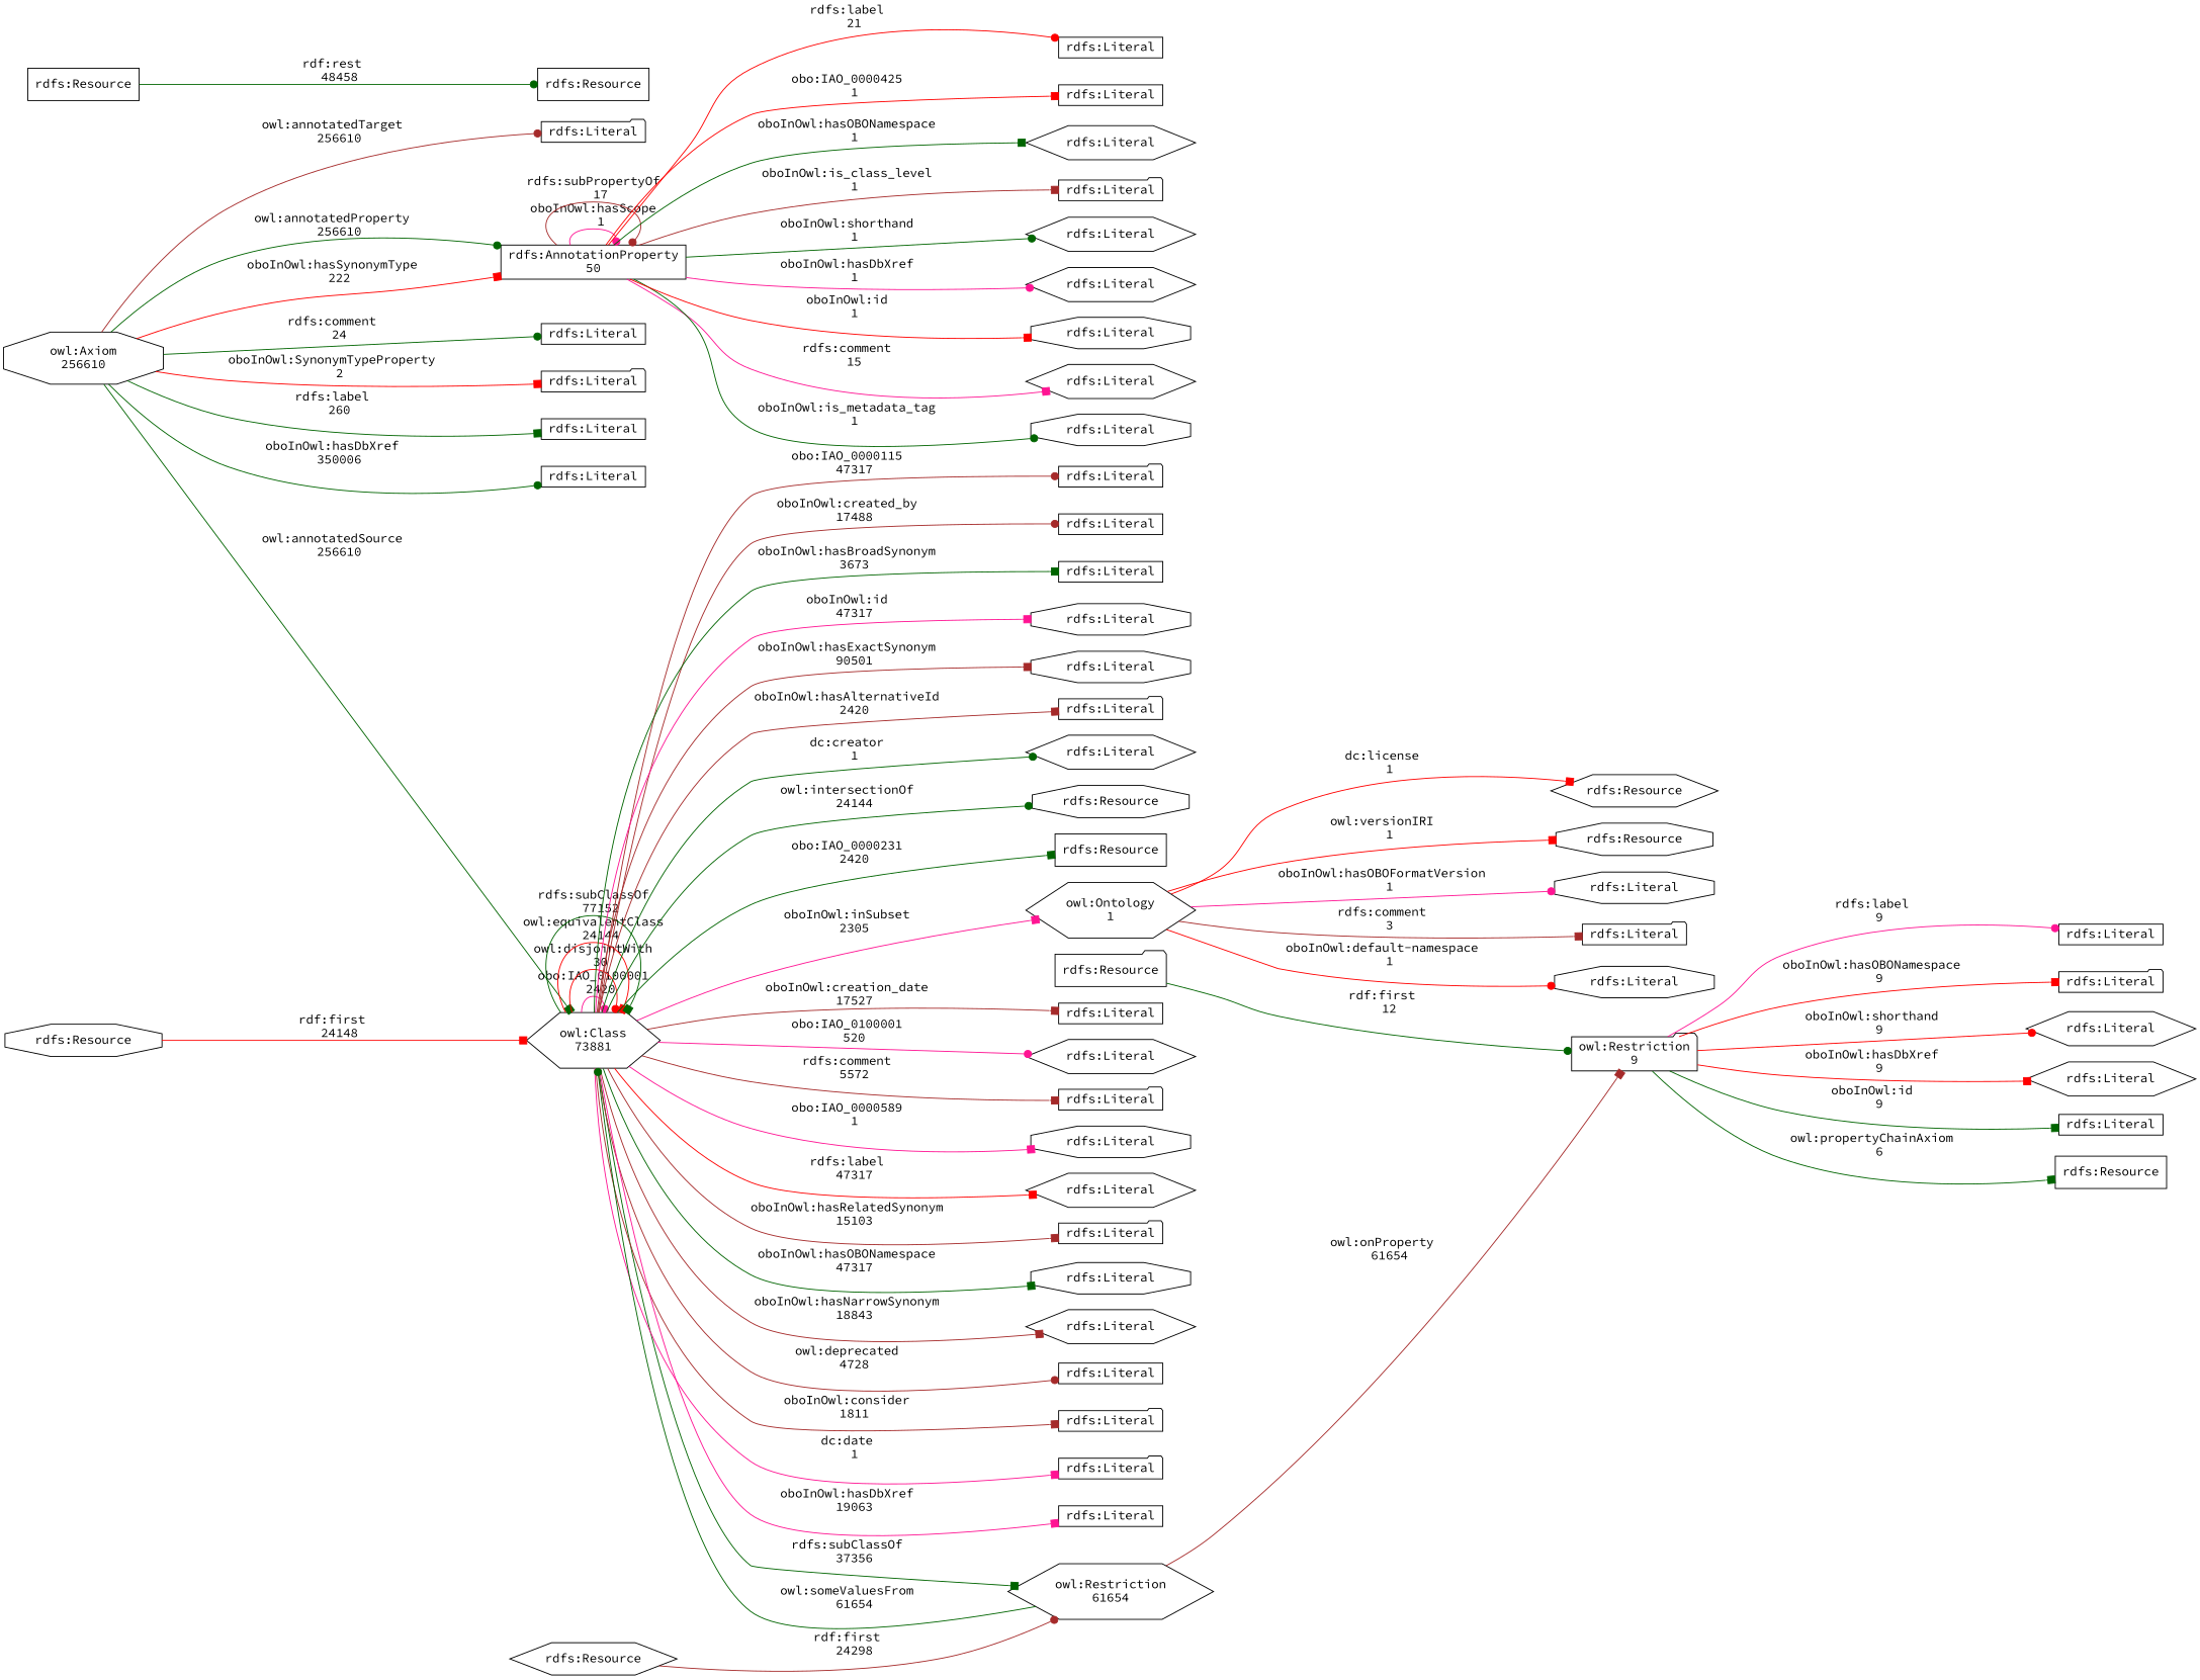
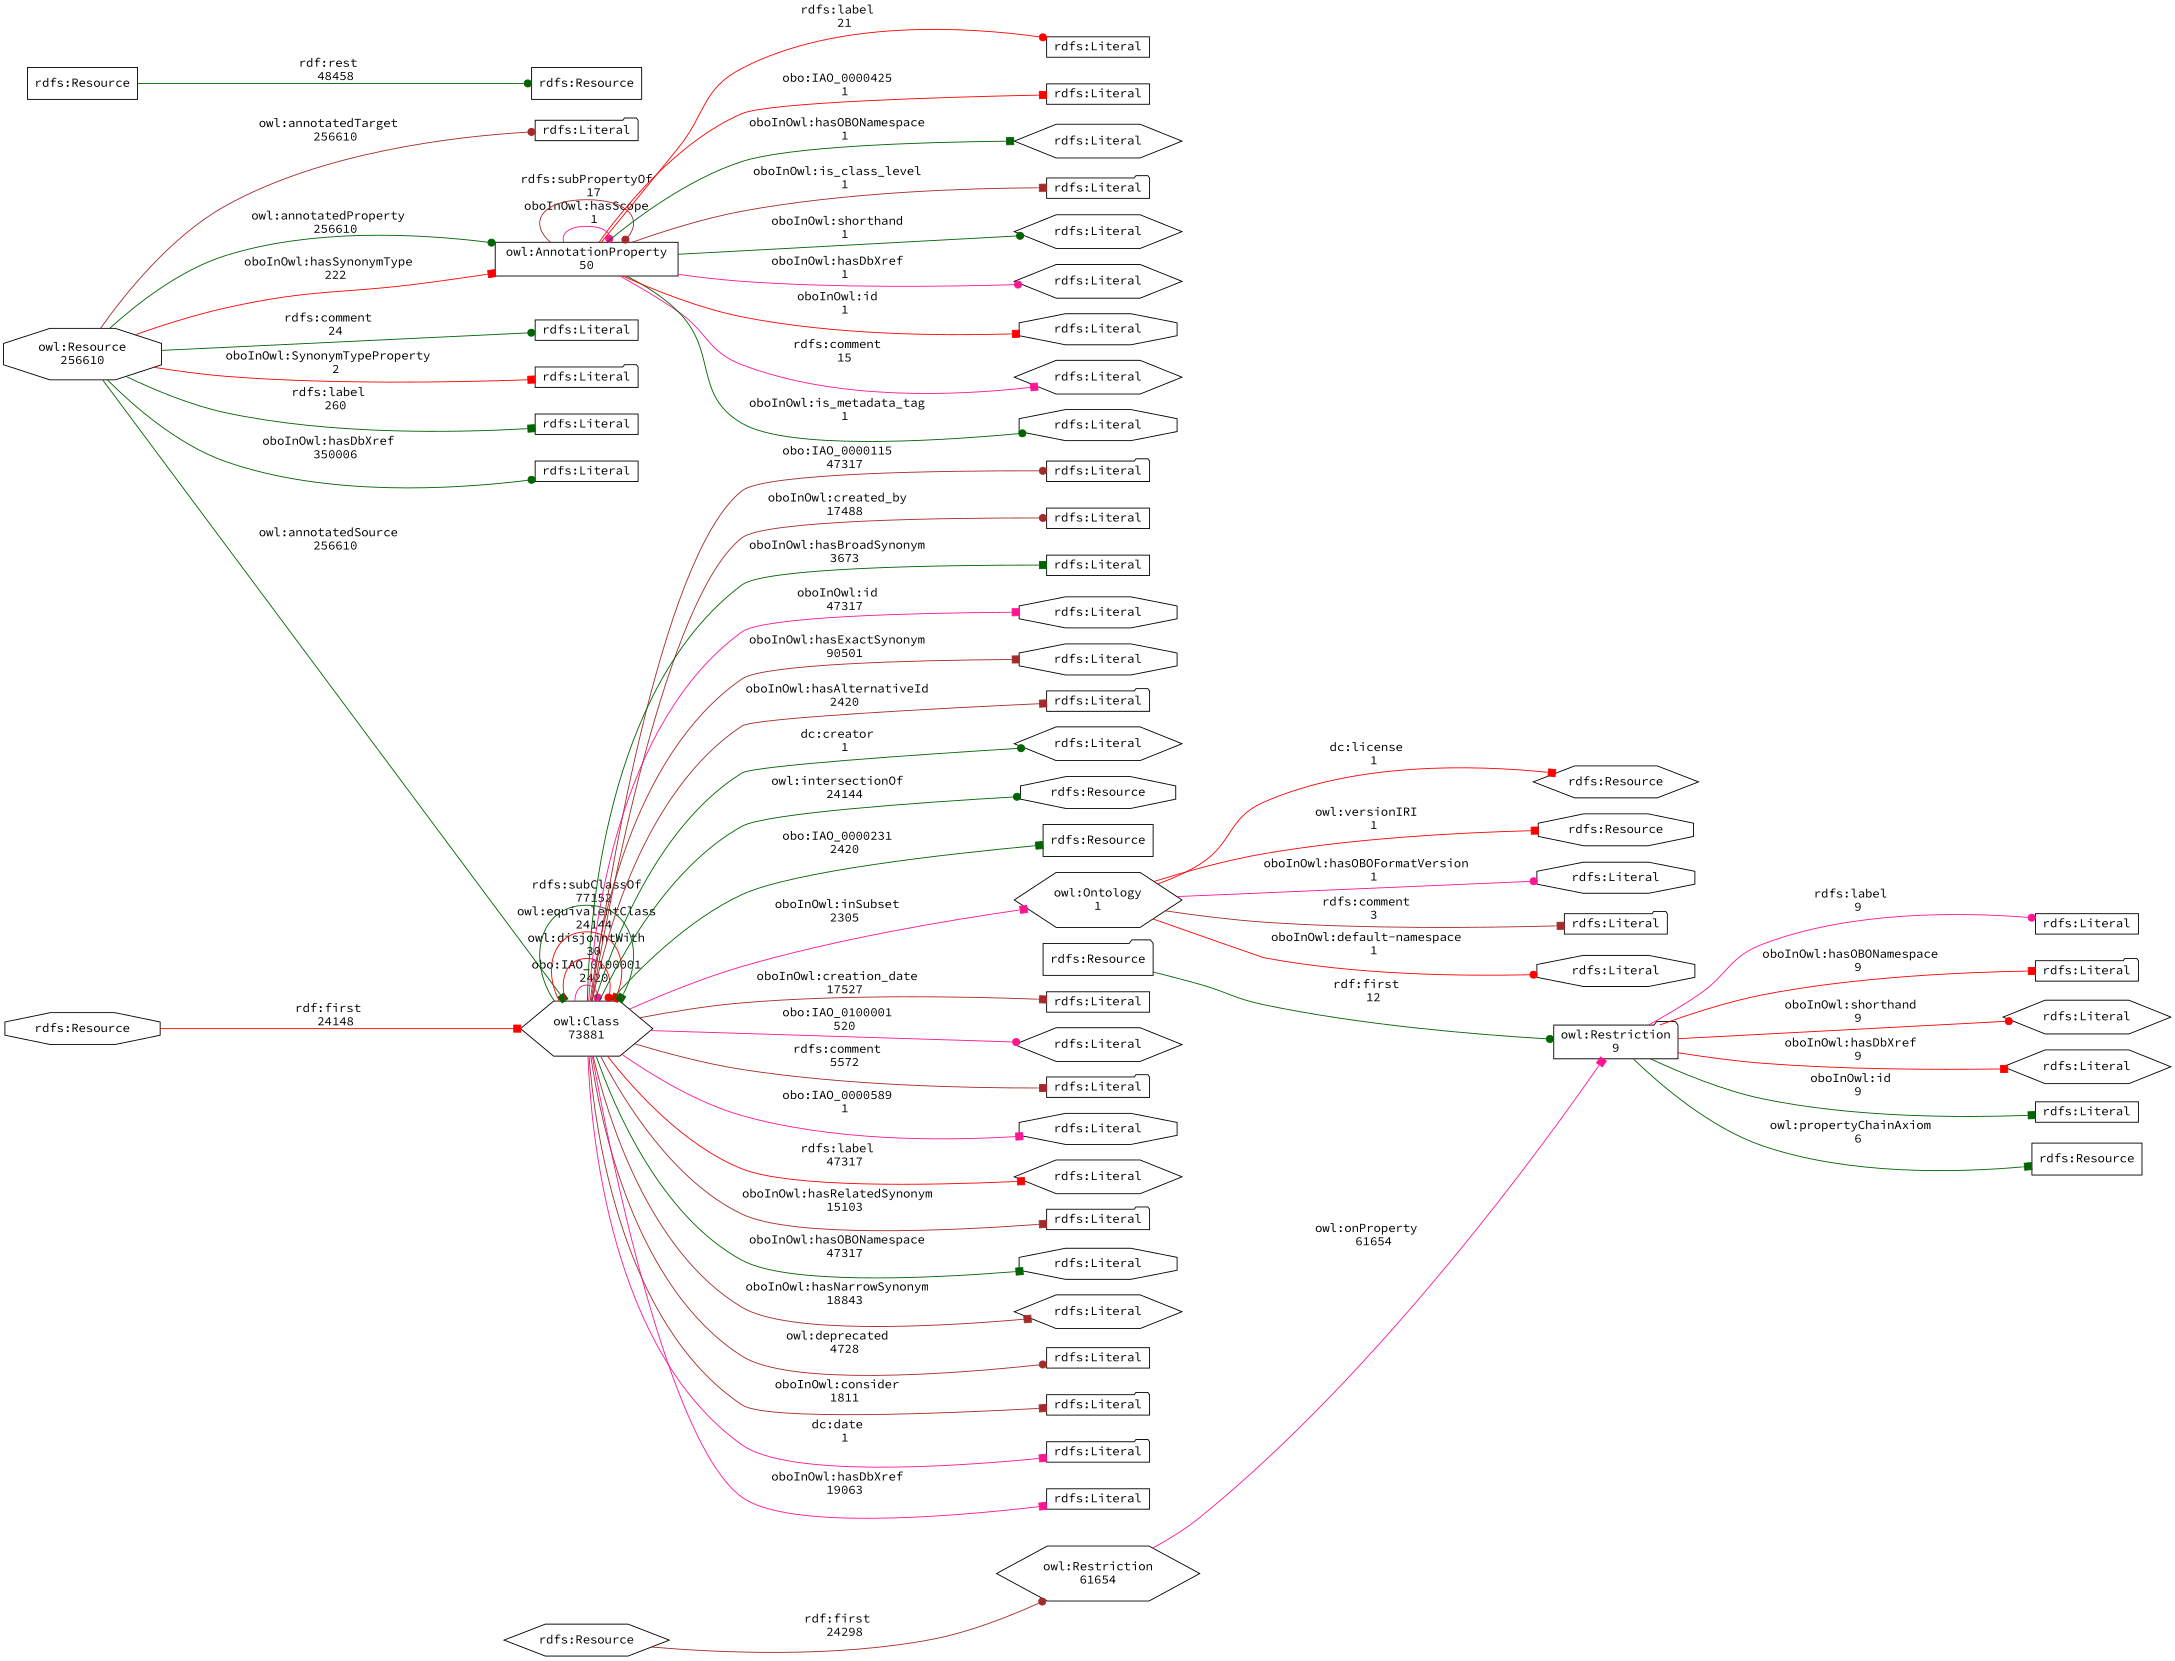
  digraph {
    fontname="Source Code Pro"
    rankdir=LR
    ranksep=2
    node [fontname="Source Code Pro" shape=box]
    edge [arrowhead=box color=darkgreen fontname="Source Code Pro"]
-   n1 [label="rdfs:AnnotationProperty\n50"]
+   n1 [label="owl:AnnotationProperty\n50"]
    n2 [height=0.3 label="rdfs:Literal" shape=hexagon]
    n3 [height=0.3 label="rdfs:Literal" shape=octagon]
    n4 [height=0.3 label="rdfs:Literal"]
    n5 [height=0.3 label="rdfs:Literal"]
    n6 [height=0.3 label="rdfs:Literal" shape=hexagon]
    n7 [height=0.3 label="rdfs:Literal" shape=folder]
    n8 [height=0.3 label="rdfs:Literal" shape=hexagon]
    n9 [height=0.3 label="rdfs:Literal" shape=hexagon]
    n10 [height=0.3 label="rdfs:Literal" shape=octagon]
-   n11 [label="owl:Axiom\n256610" shape=octagon]
+   n11 [label="owl:Resource\n256610" shape=octagon]
    n12 [label="owl:Class\n73881" shape=hexagon]
    n13 [height=0.3 label="rdfs:Literal"]
    n14 [height=0.3 label="rdfs:Literal" shape=folder]
    n15 [height=0.3 label="rdfs:Literal"]
    n16 [height=0.3 label="rdfs:Literal"]
    n17 [height=0.3 label="rdfs:Literal" shape=folder]
    n18 [label="owl:Restriction\n61654" shape=hexagon]
    n19 [height=0.3 label="rdfs:Literal"]
    n20 [height=0.3 label="rdfs:Literal" shape=hexagon]
    n21 [height=0.3 label="rdfs:Literal" shape=folder]
    n22 [height=0.3 label="rdfs:Literal" shape=octagon]
    n23 [height=0.3 label="rdfs:Literal" shape=hexagon]
    n24 [height=0.3 label="rdfs:Literal" shape=folder]
    n25 [height=0.3 label="rdfs:Literal" shape=octagon]
    n26 [height=0.3 label="rdfs:Literal" shape=hexagon]
    n27 [height=0.3 label="rdfs:Literal"]
    n28 [height=0.3 label="rdfs:Literal" shape=folder]
    n29 [height=0.3 label="rdfs:Literal" shape=folder]
    n30 [height=0.3 label="rdfs:Literal"]
    n31 [height=0.3 label="rdfs:Literal" shape=folder]
    n32 [height=0.3 label="rdfs:Literal"]
    n33 [height=0.3 label="rdfs:Literal"]
    n34 [height=0.3 label="rdfs:Literal" shape=octagon]
    n35 [height=0.3 label="rdfs:Literal" shape=octagon]
    n36 [height=0.3 label="rdfs:Literal" shape=folder]
    n37 [height=0.3 label="rdfs:Literal" shape=hexagon]
    n38 [label="rdfs:Resource" shape=octagon]
    n39 [label="rdfs:Resource"]
    n40 [label="owl:Ontology\n1" shape=hexagon]
    n41 [label="owl:Restriction\n9" shape=folder]
    n42 [height=0.3 label="rdfs:Literal"]
    n43 [height=0.3 label="rdfs:Literal" shape=folder]
    n44 [height=0.3 label="rdfs:Literal" shape=hexagon]
    n45 [height=0.3 label="rdfs:Literal" shape=hexagon]
    n46 [height=0.3 label="rdfs:Literal"]
    n47 [label="rdfs:Resource"]
    n48 [height=0.3 label="rdfs:Literal" shape=octagon]
    n49 [height=0.3 label="rdfs:Literal" shape=folder]
    n50 [height=0.3 label="rdfs:Literal" shape=octagon]
    n51 [label="rdfs:Resource" shape=hexagon]
    n52 [label="rdfs:Resource" shape=octagon]
    n53 [label="rdfs:Resource"]
    n54 [label="rdfs:Resource"]
    n55 [label="rdfs:Resource" shape=folder]
    n56 [label="rdfs:Resource" shape=hexagon]
    n57 [label="rdfs:Resource" shape=octagon]
    n1 -> n1 [arrowhead=dot color=deeppink label="oboInOwl:hasScope\n  1"]
    n1 -> n1 [arrowhead=dot color=brown label="rdfs:subPropertyOf\n  17"]
    n1 -> n2 [color=deeppink label="rdfs:comment\n  15"]
    n1 -> n3 [arrowhead=dot label="oboInOwl:is_metadata_tag\n  1"]
    n1 -> n4 [arrowhead=dot color=red label="rdfs:label\n  21"]
    n1 -> n5 [color=red label="obo:IAO_0000425\n  1"]
    n1 -> n6 [label="oboInOwl:hasOBONamespace\n  1"]
    n1 -> n7 [color=brown label="oboInOwl:is_class_level\n  1"]
    n1 -> n8 [arrowhead=dot label="oboInOwl:shorthand\n  1"]
    n1 -> n9 [arrowhead=dot color=deeppink label="oboInOwl:hasDbXref\n  1"]
    n1 -> n10 [color=red label="oboInOwl:id\n  1"]
    n11 -> n1 [color=red label="oboInOwl:hasSynonymType\n  222"]
    n11 -> n1 [arrowhead=dot label="owl:annotatedProperty\n  256610"]
    n11 -> n12 [label="owl:annotatedSource\n  256610"]
    n11 -> n13 [arrowhead=dot label="rdfs:comment\n  24"]
    n11 -> n14 [color=red label="oboInOwl:SynonymTypeProperty\n  2"]
    n11 -> n15 [label="rdfs:label\n  260"]
    n11 -> n16 [arrowhead=dot label="oboInOwl:hasDbXref\n  350006"]
    n11 -> n17 [arrowhead=dot color=brown label="owl:annotatedTarget\n  256610"]
    n12 -> n12 [arrowhead=dot color=deeppink label="obo:IAO_0100001\n  2420"]
    n12 -> n12 [arrowhead=dot color=red label="owl:disjointWith\n  30"]
    n12 -> n12 [color=red label="owl:equivalentClass\n  24144"]
    n12 -> n12 [label="rdfs:subClassOf\n  77152"]
-   n12 -> n18 [label="rdfs:subClassOf\n  37356"]
    n12 -> n19 [color=brown label="oboInOwl:creation_date\n  17527"]
    n12 -> n20 [arrowhead=dot color=deeppink label="obo:IAO_0100001\n  520"]
    n12 -> n21 [color=brown label="rdfs:comment\n  5572"]
    n12 -> n22 [color=deeppink label="obo:IAO_0000589\n  1"]
    n12 -> n23 [color=red label="rdfs:label\n  47317"]
    n12 -> n24 [color=brown label="oboInOwl:hasRelatedSynonym\n  15103"]
    n12 -> n25 [label="oboInOwl:hasOBONamespace\n  47317"]
    n12 -> n26 [color=brown label="oboInOwl:hasNarrowSynonym\n  18843"]
    n12 -> n27 [arrowhead=dot color=brown label="owl:deprecated\n  4728"]
    n12 -> n28 [color=brown label="oboInOwl:consider\n  1811"]
    n12 -> n29 [color=deeppink label="dc:date\n  1"]
    n12 -> n30 [color=deeppink label="oboInOwl:hasDbXref\n  19063"]
    n12 -> n31 [arrowhead=dot color=brown label="obo:IAO_0000115\n  47317"]
    n12 -> n32 [arrowhead=dot color=brown label="oboInOwl:created_by\n  17488"]
    n12 -> n33 [label="oboInOwl:hasBroadSynonym\n  3673"]
    n12 -> n34 [color=deeppink label="oboInOwl:id\n  47317"]
    n12 -> n35 [color=brown label="oboInOwl:hasExactSynonym\n  90501"]
    n12 -> n36 [color=brown label="oboInOwl:hasAlternativeId\n  2420"]
    n12 -> n37 [arrowhead=dot label="dc:creator\n  1"]
    n12 -> n38 [arrowhead=dot label="owl:intersectionOf\n  24144"]
    n12 -> n39 [label="obo:IAO_0000231\n  2420"]
    n12 -> n40 [color=deeppink label="oboInOwl:inSubset\n  2305"]
-   n18 -> n12 [arrowhead=dot label="owl:someValuesFrom\n  61654"]
-   n18 -> n41 [color=brown label="owl:onProperty\n  61654"]
+   n18 -> n41 [color=deeppink label="owl:onProperty\n  61654"]
    n40 -> n48 [arrowhead=dot color=deeppink label="oboInOwl:hasOBOFormatVersion\n  1"]
    n40 -> n49 [color=brown label="rdfs:comment\n  3"]
    n40 -> n50 [arrowhead=dot color=red label="oboInOwl:default-namespace\n  1"]
    n40 -> n51 [color=red label="dc:license\n  1"]
    n40 -> n52 [color=red label="owl:versionIRI\n  1"]
    n41 -> n42 [arrowhead=dot color=deeppink label="rdfs:label\n  9"]
    n41 -> n43 [color=red label="oboInOwl:hasOBONamespace\n  9"]
    n41 -> n44 [arrowhead=dot color=red label="oboInOwl:shorthand\n  9"]
    n41 -> n45 [color=red label="oboInOwl:hasDbXref\n  9"]
    n41 -> n46 [label="oboInOwl:id\n  9"]
    n41 -> n47 [label="owl:propertyChainAxiom\n  6"]
    n53 -> n54 [arrowhead=dot label="rdf:rest\n  48458"]
    n55 -> n41 [arrowhead=dot label="rdf:first\n  12"]
    n56 -> n18 [arrowhead=dot color=brown label="rdf:first\n  24298"]
    n57 -> n12 [color=red label="rdf:first\n  24148"]
  }
